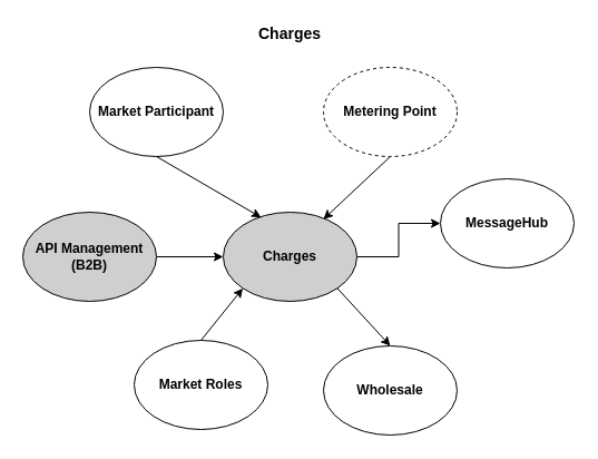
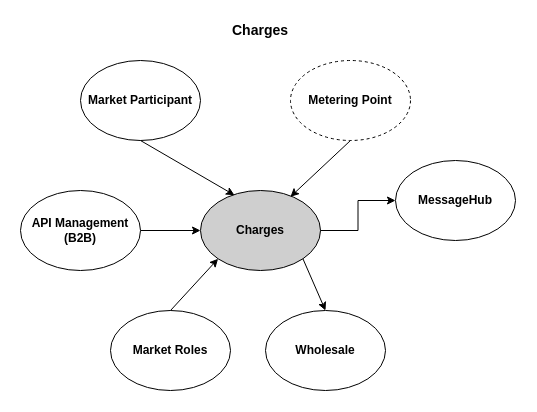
  <mxCell id="0" />
  <mxCell id="1" parent="0" />
  <mxCell id="2" value="&lt;b&gt;Charges&lt;/b&gt;" style="ellipse;whiteSpace=wrap;html=1;fillColor=#CFCFCF;" parent="1" vertex="1"><mxGeometry x="200" y="190" width="120" height="80" as="geometry" /></mxCell>
  <mxCell id="3" value="" style="edgeStyle=orthogonalEdgeStyle;rounded=0;orthogonalLoop=1;jettySize=auto;html=1;" parent="1" source="4" target="2" edge="1"><mxGeometry relative="1" as="geometry" /></mxCell>
- <mxCell id="4" value="&lt;b&gt;API Management&lt;br&gt;(B2B)&lt;br&gt;&lt;/b&gt;" style="ellipse;whiteSpace=wrap;html=1;fillColor=#cfcfcf;" parent="1" vertex="1"><mxGeometry x="20" y="190" width="120" height="80" as="geometry" /></mxCell>
+ <mxCell id="4" value="&lt;b&gt;API Management&lt;br&gt;(B2B)&lt;br&gt;&lt;/b&gt;" style="ellipse;whiteSpace=wrap;html=1;" parent="1" vertex="1"><mxGeometry x="20" y="190" width="120" height="80" as="geometry" /></mxCell>
  <mxCell id="5" value="&lt;b&gt;MessageHub&lt;/b&gt;" style="ellipse;whiteSpace=wrap;html=1;" parent="1" vertex="1"><mxGeometry x="395" y="160" width="120" height="80" as="geometry" /></mxCell>
- <mxCell id="6" value="&lt;b&gt;Wholesale&lt;/b&gt;" style="ellipse;whiteSpace=wrap;html=1;" parent="1" vertex="1"><mxGeometry x="290" y="310" width="120" height="80" as="geometry" /></mxCell>
+ <mxCell id="6" value="&lt;b&gt;Wholesale&lt;/b&gt;" style="ellipse;whiteSpace=wrap;html=1;" parent="1" vertex="1"><mxGeometry x="265" y="310" width="120" height="80" as="geometry" /></mxCell>
  <mxCell id="7" value="&lt;b&gt;&lt;font style=&quot;font-size: 14px&quot;&gt;Charges&lt;/font&gt;&lt;/b&gt;" style="text;html=1;strokeColor=none;fillColor=none;align=center;verticalAlign=middle;whiteSpace=wrap;rounded=0;" parent="1" vertex="1"><mxGeometry x="160" y="20" width="200" height="20" as="geometry" /></mxCell>
  <mxCell id="8" value="" style="edgeStyle=orthogonalEdgeStyle;rounded=0;orthogonalLoop=1;jettySize=auto;html=1;entryX=0;entryY=0.5;entryDx=0;entryDy=0;exitX=1;exitY=0.5;exitDx=0;exitDy=0;" parent="1" source="2" target="5" edge="1"><mxGeometry relative="1" as="geometry"><mxPoint x="330" y="240" as="sourcePoint" /><mxPoint x="400" y="310" as="targetPoint" /></mxGeometry></mxCell>
  <mxCell id="9" value="&lt;b&gt;Metering Point&lt;/b&gt;" style="ellipse;whiteSpace=wrap;html=1;dashed=1;" parent="1" vertex="1"><mxGeometry x="290" y="60" width="120" height="80" as="geometry" /></mxCell>
  <mxCell id="10" value="&lt;b&gt;Market Participant&lt;/b&gt;" style="ellipse;whiteSpace=wrap;html=1;" parent="1" vertex="1"><mxGeometry x="80" y="60" width="120" height="80" as="geometry" /></mxCell>
  <mxCell id="11" value="" style="endArrow=classic;html=1;exitX=0.5;exitY=1;exitDx=0;exitDy=0;entryX=0.283;entryY=0.058;entryDx=0;entryDy=0;entryPerimeter=0;" parent="1" source="10" target="2" edge="1"><mxGeometry width="50" height="50" relative="1" as="geometry"><mxPoint x="240" y="250" as="sourcePoint" /><mxPoint x="290" y="200" as="targetPoint" /></mxGeometry></mxCell>
  <mxCell id="12" value="" style="endArrow=classic;html=1;exitX=0.5;exitY=1;exitDx=0;exitDy=0;entryX=0.75;entryY=0.078;entryDx=0;entryDy=0;entryPerimeter=0;" parent="1" source="9" target="2" edge="1"><mxGeometry width="50" height="50" relative="1" as="geometry"><mxPoint x="200" y="130" as="sourcePoint" /><mxPoint x="270" y="200" as="targetPoint" /></mxGeometry></mxCell>
- <mxCell id="13" value="&lt;b&gt;Market Roles&lt;/b&gt;" style="ellipse;whiteSpace=wrap;html=1;" parent="1" vertex="1"><mxGeometry x="120" y="305" width="120" height="80" as="geometry" /></mxCell>
+ <mxCell id="13" value="&lt;b&gt;Market Roles&lt;/b&gt;" style="ellipse;whiteSpace=wrap;html=1;" parent="1" vertex="1"><mxGeometry x="110" y="310" width="120" height="80" as="geometry" /></mxCell>
  <mxCell id="14" value="" style="endArrow=classic;html=1;exitX=1;exitY=1;exitDx=0;exitDy=0;entryX=0.5;entryY=0;entryDx=0;entryDy=0;" parent="1" source="2" target="6" edge="1"><mxGeometry width="50" height="50" relative="1" as="geometry"><mxPoint x="370" y="420" as="sourcePoint" /><mxPoint x="433.96" y="474.64" as="targetPoint" /></mxGeometry></mxCell>
  <mxCell id="15" value="" style="endArrow=none;html=1;exitX=0;exitY=1;exitDx=0;exitDy=0;entryX=0.5;entryY=0;entryDx=0;entryDy=0;endFill=0;startArrow=classic;startFill=1;" parent="1" source="2" target="13" edge="1"><mxGeometry width="50" height="50" relative="1" as="geometry"><mxPoint x="220" y="270" as="sourcePoint" /><mxPoint x="160" y="326.24" as="targetPoint" /></mxGeometry></mxCell>
